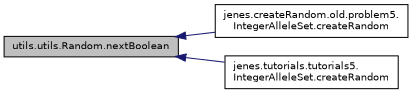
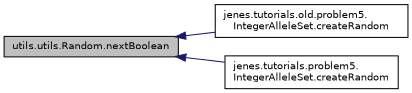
  digraph {
    rankdir=LR
    node [color=black fillcolor=white fontname=Helvetica fontsize=10 shape=record style=filled]
    edge [color=midnightblue dir=back fontname=Helvetica fontsize=10 labelfontname=Helvetica labelfontsize=10 style=solid]
    n1 [fillcolor=grey75 fontcolor=black height=0.2 label="utils.utils.Random.nextBoolean" width=0.4]
-   n2 [height=0.2 label="jenes.createRandom.old.problem5.\lIntegerAlleleSet.createRandom" width=0.4]
-   n3 [height=0.2 label="jenes.tutorials.tutorials5.\lIntegerAlleleSet.createRandom" width=0.4]
+   n2 [height=0.2 label="jenes.tutorials.old.problem5.\lIntegerAlleleSet.createRandom" width=0.4]
+   n3 [height=0.2 label="jenes.tutorials.problem5.\lIntegerAlleleSet.createRandom" width=0.4]
    n1 -> n2
    n1 -> n3
  }
